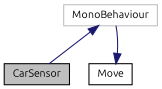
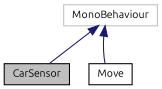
  digraph {
    fontname=Ubuntu
    node [color=black fillcolor=white fontname=Ubuntu fontsize=10 shape=record style=filled]
    edge [color=midnightblue dir=back fontname=Ubuntu fontsize=10 labelfontname=Helvetica labelfontsize=10 style=solid]
    n1 [fillcolor=grey75 fontcolor=black height=0.2 label=CarSensor width=0.4]
    n2 [color=grey75 height=0.2 label=MonoBehaviour width=0.4]
    n3 [height=0.2 label=Move width=0.4]
    n2 -> n1
-   n3 -> n2
+   n2 -> n3
  }
